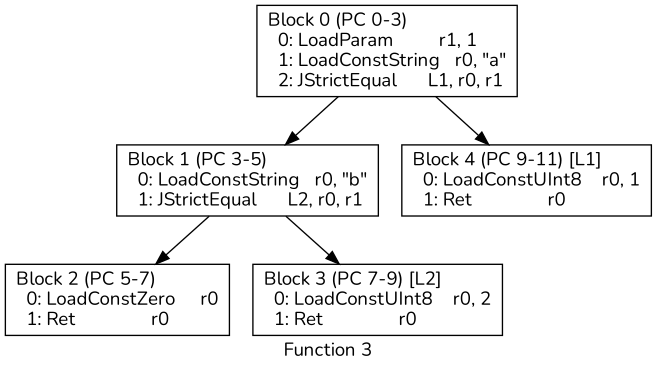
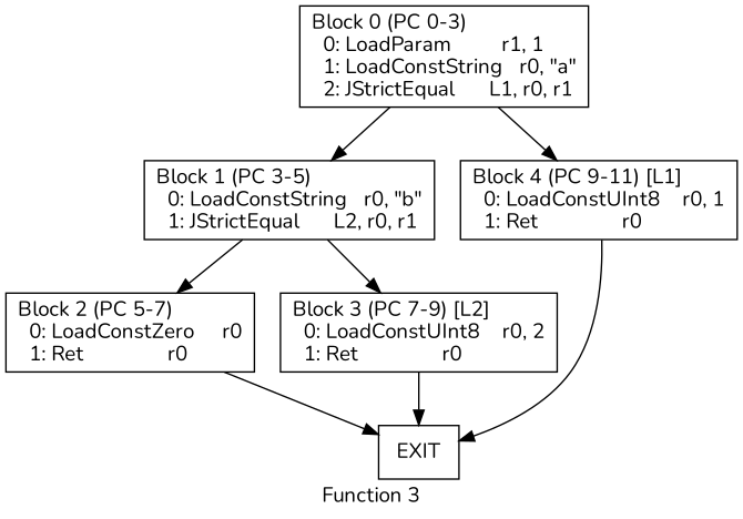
  digraph {
    color=lightgrey
    label="Function 3"
    rankdir=TB
    style=filled
    fontname=Nunito
    node [fontname=Nunito shape=box]
    edge [fontname=Nunito]
    n1 [label="Block 0 (PC 0-3)\l  0: LoadParam         r1, 1\l  1: LoadConstString   r0, \"a\"\l  2: JStrictEqual      L1, r0, r1\l"]
    n2 [label="Block 1 (PC 3-5)\l  0: LoadConstString   r0, \"b\"\l  1: JStrictEqual      L2, r0, r1\l"]
    n3 [label="Block 4 (PC 9-11) [L1]\l  0: LoadConstUInt8    r0, 1\l  1: Ret               r0\l"]
    n4 [label="Block 2 (PC 5-7)\l  0: LoadConstZero     r0\l  1: Ret               r0\l"]
    n5 [label="Block 3 (PC 7-9) [L2]\l  0: LoadConstUInt8    r0, 2\l  1: Ret               r0\l"]
+   n6 [label=EXIT]
    n1 -> n2
    n1 -> n3
    n2 -> n4
    n2 -> n5
+   n3 -> n6
+   n4 -> n6
+   n5 -> n6
  }
